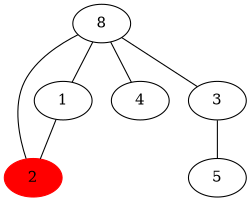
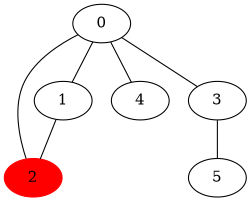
  graph {
    2 [color=red shape=ellipse style=filled]
-   0 [label=8]
+   0
    1
    4
    3
    5
    0 -- 2
    0 -- 1
    0 -- 4
    0 -- 3
    1 -- 2
    3 -- 5
  }
